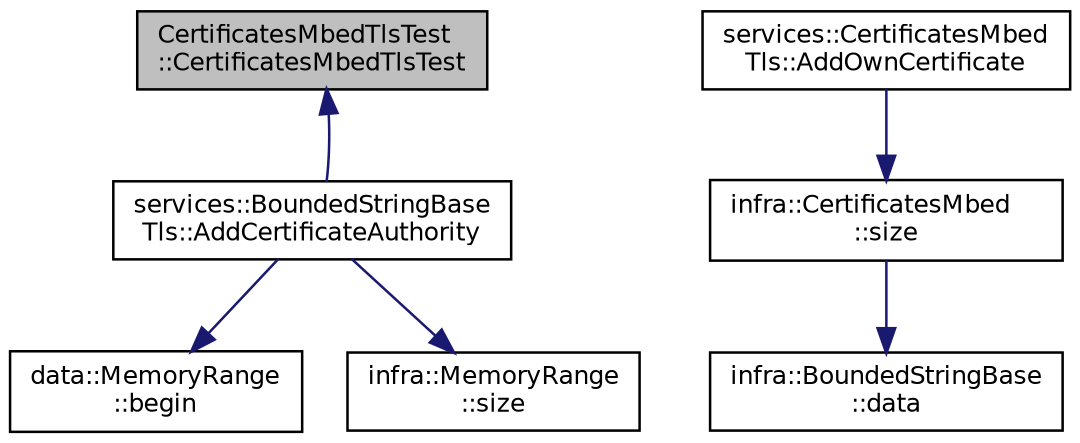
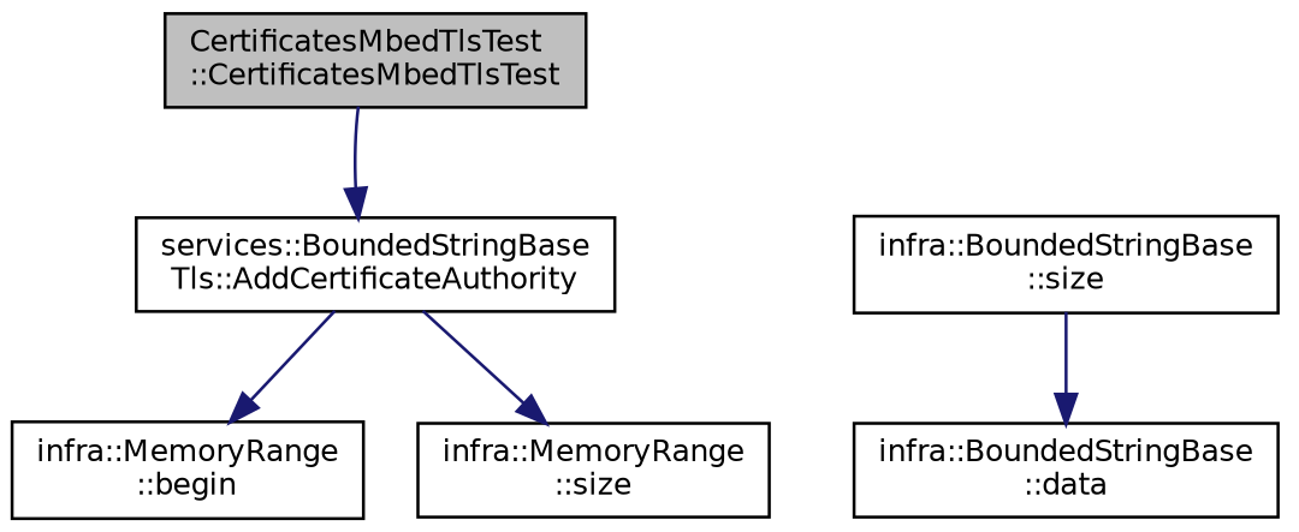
  digraph {
    rankdir=TB
    node [color=black fillcolor=white fontname=Helvetica fontsize=10 shape=record style=filled]
    edge [color=midnightblue fontname=Helvetica fontsize=10 labelfontname=Helvetica labelfontsize=10 style=solid]
    n1 [fillcolor=grey75 fontcolor=black height=0.2 label="CertificatesMbedTlsTest\l::CertificatesMbedTlsTest" width=0.4]
    n2 [height=0.2 label="services::BoundedStringBase\lTls::AddCertificateAuthority" width=0.4]
-   n3 [height=0.2 label="data::MemoryRange\l::begin" width=0.4]
+   n3 [height=0.2 label="infra::MemoryRange\l::begin" width=0.4]
    n4 [height=0.2 label="infra::MemoryRange\l::size" width=0.4]
-   n5 [height=0.2 label="services::CertificatesMbed\lTls::AddOwnCertificate" width=0.4]
-   n6 [height=0.2 label="infra::CertificatesMbed\l::size" width=0.4]
+   n6 [height=0.2 label="infra::BoundedStringBase\l::size" width=0.4]
    n7 [height=0.2 label="infra::BoundedStringBase\l::data" width=0.4]
-   n2 -> n1
+   n1 -> n2
    n2 -> n3
    n2 -> n4
-   n5 -> n6
    n6 -> n7
  }
